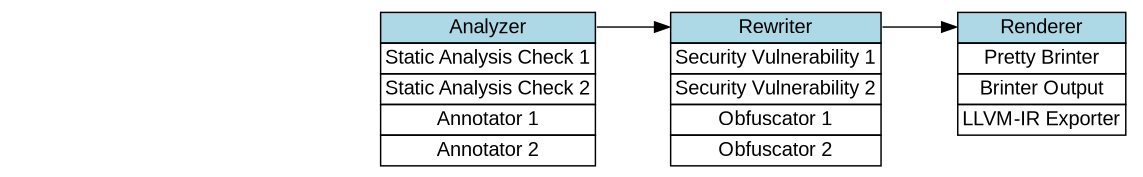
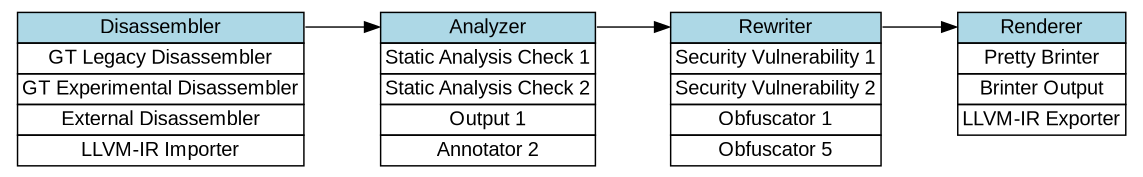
  digraph {
    fontname=arial
    rankdir=LR
    node [fontname=arial shape=none]
    edge [fontname=arial headport=class tailport=class]
-   n2 [label=<<table border="0" cellspacing="0"> 			<tr><td port="class" border="1" bgcolor="lightblue">Analyzer</td></tr> 			<tr><td port="" border="1">Static Analysis Check 1</td></tr> 			<tr><td port="" border="1">Static Analysis Check 2</td></tr> 			<tr><td port="" border="1">Annotator 1</td></tr> 			<tr><td port="" border="1">Annotator 2</td></tr> 		</table>>]
-   n3 [label=<<table border="0" cellspacing="0"> 			<tr><td port="class" border="1" bgcolor="lightblue">Rewriter</td></tr> 			<tr><td port="" border="1">Security Vulnerability 1</td></tr> 			<tr><td port="" border="1">Security Vulnerability 2</td></tr> 			<tr><td port="" border="1">Obfuscator 1</td></tr> 			<tr><td port="" border="1">Obfuscator 2</td></tr> 		</table>>]
+   n1 [label=<<table border="0" cellspacing="0"> 			<tr><td port="class" border="1" bgcolor="lightblue">Disassembler</td></tr> 			<tr><td port="" border="1">GT Legacy Disassembler</td></tr> 			<tr><td port="" border="1">GT Experimental Disassembler</td></tr> 			<tr><td port="" border="1">External Disassembler</td></tr> 			<tr><td port="" border="1">LLVM-IR Importer</td></tr> 		</table>>]
+   n2 [label=<<table border="0" cellspacing="0"> 			<tr><td port="class" border="1" bgcolor="lightblue">Analyzer</td></tr> 			<tr><td port="" border="1">Static Analysis Check 1</td></tr> 			<tr><td port="" border="1">Static Analysis Check 2</td></tr> 			<tr><td port="" border="1">Output 1</td></tr> 			<tr><td port="" border="1">Annotator 2</td></tr> 		</table>>]
+   n3 [label=<<table border="0" cellspacing="0"> 			<tr><td port="class" border="1" bgcolor="lightblue">Rewriter</td></tr> 			<tr><td port="" border="1">Security Vulnerability 1</td></tr> 			<tr><td port="" border="1">Security Vulnerability 2</td></tr> 			<tr><td port="" border="1">Obfuscator 1</td></tr> 			<tr><td port="" border="1">Obfuscator 5</td></tr> 		</table>>]
    n4 [label=<<table border="0" cellspacing="0"> 			<tr><td port="class" border="1" bgcolor="lightblue">Renderer</td></tr> 			<tr><td port="" border="1">Pretty Brinter</td></tr> 			<tr><td port="" border="1">Brinter Output</td></tr> 			<tr><td port="" border="1">LLVM-IR Exporter</td></tr> 		</table>>]
+   n1 -> n2
    n2 -> n3
    n3 -> n4
  }
